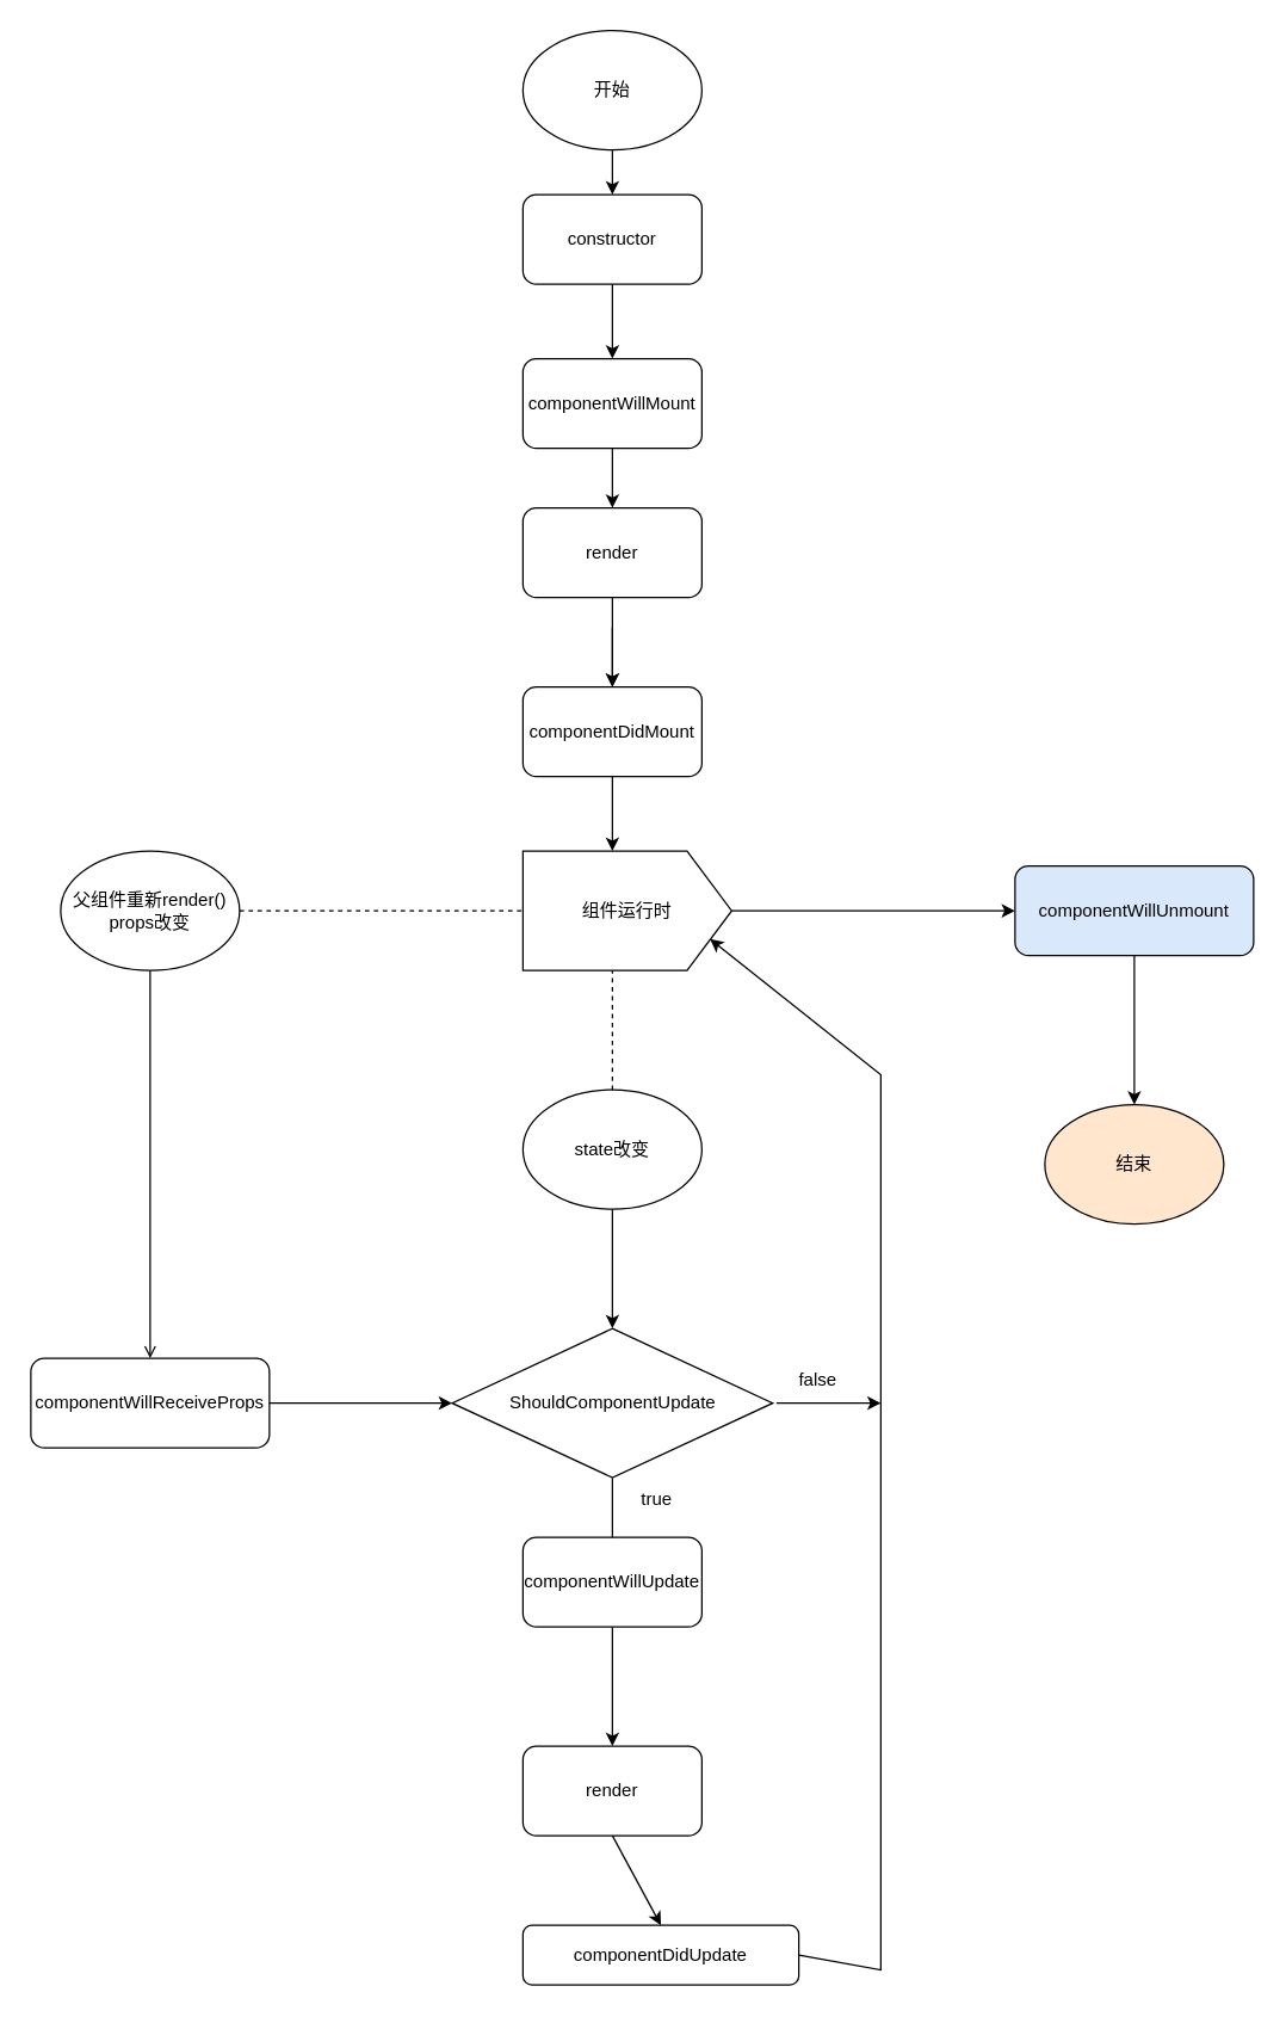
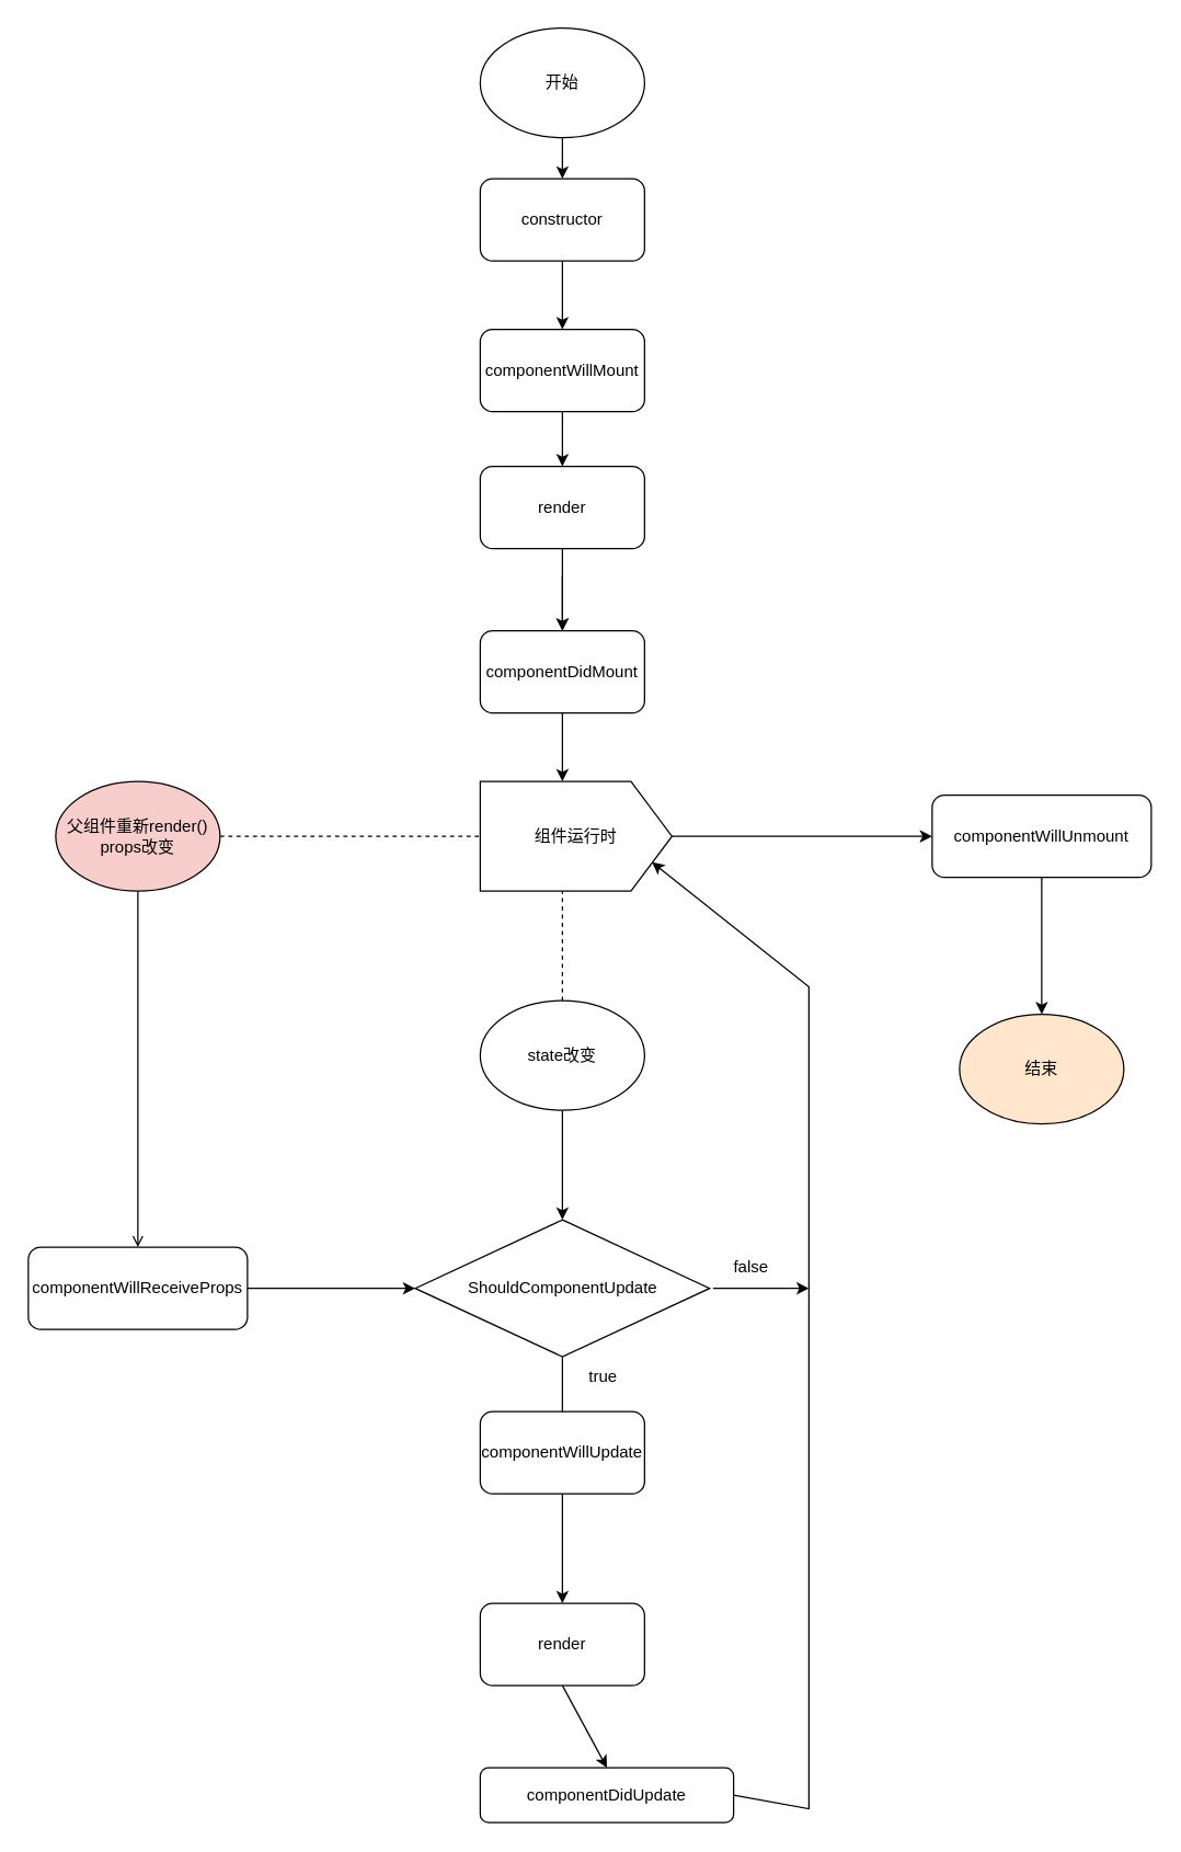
  <mxCell id="0" />
  <mxCell id="1" parent="0" />
  <mxCell id="2" value="componentDidMount" style="rounded=1;whiteSpace=wrap;html=1;" vertex="1" parent="1"><mxGeometry x="350" y="460" width="120" height="60" as="geometry" /></mxCell>
  <mxCell id="3" value="componentWillReceiveProps" style="rounded=1;whiteSpace=wrap;html=1;" vertex="1" parent="1"><mxGeometry x="20" y="910" width="160" height="60" as="geometry" /></mxCell>
  <mxCell id="4" value="componentWillUpdate" style="rounded=1;whiteSpace=wrap;html=1;" vertex="1" parent="1"><mxGeometry x="350" y="1030" width="120" height="60" as="geometry" /></mxCell>
  <mxCell id="5" value="" style="endArrow=classic;html=1;rounded=0;exitX=0.5;exitY=1;exitDx=0;exitDy=0;entryX=0.5;entryY=1;entryDx=0;entryDy=0;" edge="1" parent="1" source="30"><mxGeometry width="50" height="50" relative="1" as="geometry"><mxPoint x="470" y="610" as="sourcePoint" /><mxPoint x="680" y="610" as="targetPoint" /></mxGeometry></mxCell>
  <mxCell id="6" value="" style="endArrow=classic;html=1;rounded=0;exitX=0.5;exitY=1;exitDx=0;exitDy=0;" edge="1" parent="1" source="2"><mxGeometry width="50" height="50" relative="1" as="geometry"><mxPoint x="550" y="710" as="sourcePoint" /><mxPoint x="410" y="570" as="targetPoint" /></mxGeometry></mxCell>
  <mxCell id="7" value="" style="endArrow=none;html=1;rounded=0;exitX=0.5;exitY=1;exitDx=0;exitDy=0;entryX=0.5;entryY=0;entryDx=0;entryDy=0;startArrow=none;" edge="1" parent="1" source="31" target="4"><mxGeometry width="50" height="50" relative="1" as="geometry"><mxPoint x="410" y="950" as="sourcePoint" /><mxPoint x="600" y="660" as="targetPoint" /></mxGeometry></mxCell>
  <mxCell id="8" value="" style="endArrow=open;html=1;rounded=0;entryX=0.5;entryY=0;entryDx=0;entryDy=0;startArrow=none;exitX=0.5;exitY=1;exitDx=0;exitDy=0;" edge="1" parent="1" source="28" target="3"><mxGeometry width="50" height="50" relative="1" as="geometry"><mxPoint x="120" y="650" as="sourcePoint" /><mxPoint x="550" y="660" as="targetPoint" /><Array as="points" /></mxGeometry></mxCell>
  <mxCell id="9" value="" style="endArrow=classic;html=1;rounded=0;exitX=1;exitY=0.5;exitDx=0;exitDy=0;" edge="1" parent="1" source="3" target="31"><mxGeometry width="50" height="50" relative="1" as="geometry"><mxPoint x="170" y="640" as="sourcePoint" /><mxPoint x="310" y="920" as="targetPoint" /></mxGeometry></mxCell>
  <mxCell id="10" value="render" style="rounded=1;whiteSpace=wrap;html=1;" vertex="1" parent="1"><mxGeometry x="350" y="1170" width="120" height="60" as="geometry" /></mxCell>
  <mxCell id="11" value="" style="endArrow=classic;html=1;rounded=0;exitX=0.5;exitY=1;exitDx=0;exitDy=0;entryX=0.5;entryY=0;entryDx=0;entryDy=0;" edge="1" parent="1" source="4" target="10"><mxGeometry width="50" height="50" relative="1" as="geometry"><mxPoint x="440" y="810" as="sourcePoint" /><mxPoint x="490" y="760" as="targetPoint" /></mxGeometry></mxCell>
  <mxCell id="12" value="constructor" style="rounded=1;whiteSpace=wrap;html=1;" vertex="1" parent="1"><mxGeometry x="350" y="130" width="120" height="60" as="geometry" /></mxCell>
  <mxCell id="13" value="componentDidUpdate" style="rounded=1;whiteSpace=wrap;html=1;" vertex="1" parent="1"><mxGeometry x="350" y="1290" width="185" height="40" as="geometry" /></mxCell>
  <mxCell id="14" value="" style="endArrow=classic;html=1;rounded=0;exitX=0.5;exitY=1;exitDx=0;exitDy=0;entryX=0.5;entryY=0;entryDx=0;entryDy=0;" edge="1" parent="1" source="20"><mxGeometry width="50" height="50" relative="1" as="geometry"><mxPoint x="420" y="350" as="sourcePoint" /><mxPoint x="410" y="340" as="targetPoint" /></mxGeometry></mxCell>
  <mxCell id="15" value="" style="endArrow=classic;html=1;rounded=0;exitX=0.5;exitY=1;exitDx=0;exitDy=0;" edge="1" parent="1" target="2"><mxGeometry width="50" height="50" relative="1" as="geometry"><mxPoint x="410" y="420" as="sourcePoint" /><mxPoint x="470" y="300" as="targetPoint" /></mxGeometry></mxCell>
  <mxCell id="16" value="" style="endArrow=classic;html=1;rounded=0;exitX=0.5;exitY=1;exitDx=0;exitDy=0;entryX=0.5;entryY=0;entryDx=0;entryDy=0;" edge="1" parent="1" source="10" target="13"><mxGeometry width="50" height="50" relative="1" as="geometry"><mxPoint x="420" y="920" as="sourcePoint" /><mxPoint x="470" y="870" as="targetPoint" /></mxGeometry></mxCell>
  <mxCell id="17" value="" style="endArrow=classic;html=1;rounded=0;exitX=1;exitY=0.5;exitDx=0;exitDy=0;entryX=0.263;entryY=0.896;entryDx=0;entryDy=0;entryPerimeter=0;" edge="1" parent="1" source="13" target="30"><mxGeometry width="50" height="50" relative="1" as="geometry"><mxPoint x="420" y="1060" as="sourcePoint" /><mxPoint x="590" y="750" as="targetPoint" /><Array as="points"><mxPoint x="590" y="1320" /><mxPoint x="590" y="720" /></Array></mxGeometry></mxCell>
- <mxCell id="18" value="componentWillUnmount" style="rounded=1;whiteSpace=wrap;html=1;fillColor=#dae8fc;" vertex="1" parent="1"><mxGeometry x="680" y="580" width="160" height="60" as="geometry" /></mxCell>
+ <mxCell id="18" value="componentWillUnmount" style="rounded=1;whiteSpace=wrap;html=1;" vertex="1" parent="1"><mxGeometry x="680" y="580" width="160" height="60" as="geometry" /></mxCell>
  <mxCell id="19" value="" style="endArrow=classic;html=1;rounded=0;exitX=0.5;exitY=1;exitDx=0;exitDy=0;entryX=0.5;entryY=0;entryDx=0;entryDy=0;" edge="1" parent="1" source="18"><mxGeometry width="50" height="50" relative="1" as="geometry"><mxPoint x="420" y="640" as="sourcePoint" /><mxPoint x="760" y="740" as="targetPoint" /></mxGeometry></mxCell>
  <mxCell id="20" value="componentWillMount" style="rounded=1;whiteSpace=wrap;html=1;" vertex="1" parent="1"><mxGeometry x="350" y="240" width="120" height="60" as="geometry" /></mxCell>
  <mxCell id="21" value="" style="endArrow=classic;html=1;rounded=0;exitX=0.5;exitY=1;exitDx=0;exitDy=0;" edge="1" parent="1" source="12" target="20"><mxGeometry width="50" height="50" relative="1" as="geometry"><mxPoint x="420" y="350" as="sourcePoint" /><mxPoint x="470" y="300" as="targetPoint" /></mxGeometry></mxCell>
  <mxCell id="22" value="state改变" style="ellipse;whiteSpace=wrap;html=1;" vertex="1" parent="1"><mxGeometry x="350" y="730" width="120" height="80" as="geometry" /></mxCell>
  <mxCell id="23" value="" style="endArrow=classic;html=1;rounded=0;exitX=0.5;exitY=1;exitDx=0;exitDy=0;entryX=0.5;entryY=0;entryDx=0;entryDy=0;" edge="1" parent="1" source="22" target="31"><mxGeometry width="50" height="50" relative="1" as="geometry"><mxPoint x="760" y="690" as="sourcePoint" /><mxPoint x="410" y="890" as="targetPoint" /></mxGeometry></mxCell>
  <mxCell id="24" value="开始" style="ellipse;whiteSpace=wrap;html=1;" vertex="1" parent="1"><mxGeometry x="350" y="20" width="120" height="80" as="geometry" /></mxCell>
  <mxCell id="25" value="" style="endArrow=classic;html=1;rounded=0;exitX=0.5;exitY=1;exitDx=0;exitDy=0;" edge="1" parent="1" source="24" target="12"><mxGeometry width="50" height="50" relative="1" as="geometry"><mxPoint x="300" y="120" as="sourcePoint" /><mxPoint x="350" y="70" as="targetPoint" /></mxGeometry></mxCell>
  <mxCell id="26" value="" style="edgeStyle=orthogonalEdgeStyle;rounded=0;orthogonalLoop=1;jettySize=auto;html=1;" edge="1" parent="1" source="27" target="2"><mxGeometry relative="1" as="geometry" /></mxCell>
  <mxCell id="27" value="render" style="rounded=1;whiteSpace=wrap;html=1;" vertex="1" parent="1"><mxGeometry x="350" y="340" width="120" height="60" as="geometry" /></mxCell>
- <mxCell id="28" value="父组件重新render()&lt;br&gt;props改变" style="ellipse;whiteSpace=wrap;html=1;" vertex="1" parent="1"><mxGeometry x="40" y="570" width="120" height="80" as="geometry" /></mxCell>
+ <mxCell id="28" value="父组件重新render()&lt;br&gt;props改变" style="ellipse;whiteSpace=wrap;html=1;fillColor=#f8cecc;" vertex="1" parent="1"><mxGeometry x="40" y="570" width="120" height="80" as="geometry" /></mxCell>
  <mxCell id="29" value="" style="endArrow=none;dashed=1;html=1;rounded=0;exitX=1;exitY=0.5;exitDx=0;exitDy=0;entryX=0;entryY=0.5;entryDx=0;entryDy=0;" edge="1" parent="1" source="28"><mxGeometry width="50" height="50" relative="1" as="geometry"><mxPoint x="230" y="690" as="sourcePoint" /><mxPoint x="350" y="610" as="targetPoint" /></mxGeometry></mxCell>
  <mxCell id="30" value="组件运行时" style="shape=offPageConnector;whiteSpace=wrap;html=1;direction=north;size=0.214;" vertex="1" parent="1"><mxGeometry x="350" y="570" width="140" height="80" as="geometry" /></mxCell>
  <mxCell id="31" value="ShouldComponentUpdate" style="rhombus;whiteSpace=wrap;html=1;" vertex="1" parent="1"><mxGeometry x="302.5" y="890" width="215" height="100" as="geometry" /></mxCell>
  <mxCell id="32" value="" style="endArrow=classic;html=1;rounded=0;" edge="1" parent="1"><mxGeometry width="50" height="50" relative="1" as="geometry"><mxPoint x="520" y="940" as="sourcePoint" /><mxPoint x="590" y="940" as="targetPoint" /></mxGeometry></mxCell>
  <mxCell id="33" value="false" style="text;html=1;strokeColor=none;fillColor=none;align=center;verticalAlign=middle;whiteSpace=wrap;rounded=0;" vertex="1" parent="1"><mxGeometry x="517.5" y="910" width="60" height="30" as="geometry" /></mxCell>
  <mxCell id="34" value="true" style="text;html=1;strokeColor=none;fillColor=none;align=center;verticalAlign=middle;whiteSpace=wrap;rounded=0;" vertex="1" parent="1"><mxGeometry x="410" y="990" width="60" height="30" as="geometry" /></mxCell>
  <mxCell id="35" value="" style="endArrow=none;dashed=1;html=1;rounded=0;exitX=0.5;exitY=0;exitDx=0;exitDy=0;" edge="1" parent="1" source="22"><mxGeometry width="50" height="50" relative="1" as="geometry"><mxPoint x="690" y="680" as="sourcePoint" /><mxPoint x="410" y="650" as="targetPoint" /></mxGeometry></mxCell>
  <mxCell id="36" value="结束" style="ellipse;whiteSpace=wrap;html=1;fillColor=#ffe6cc;" vertex="1" parent="1"><mxGeometry x="700" y="740" width="120" height="80" as="geometry" /></mxCell>
